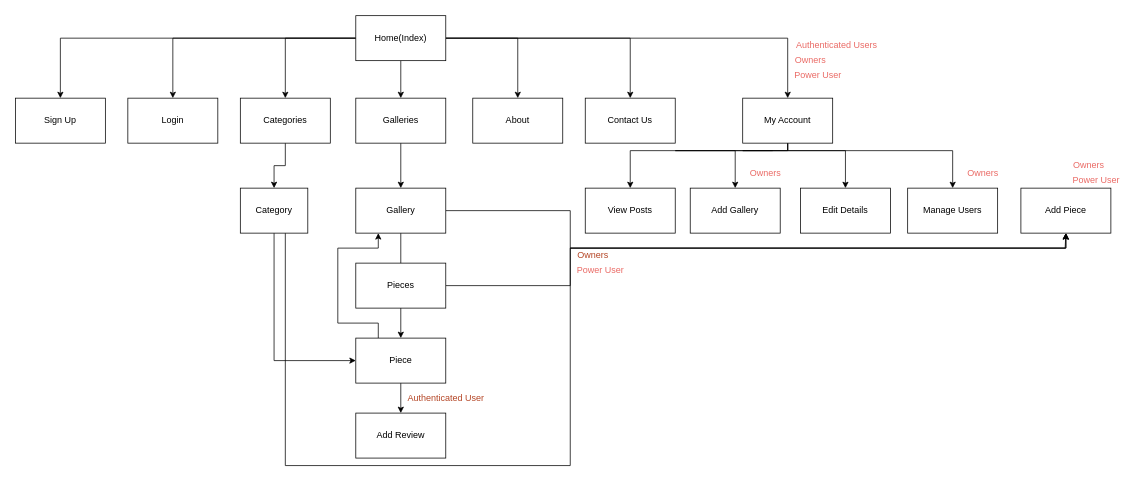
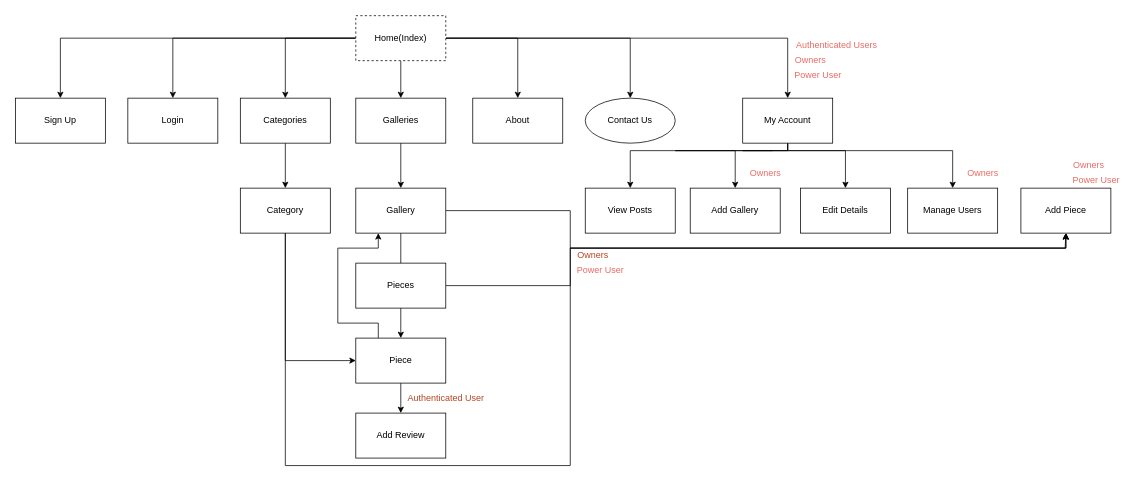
  <mxCell id="0" />
  <mxCell id="1" parent="0" />
  <mxCell id="2" style="edgeStyle=orthogonalEdgeStyle;rounded=0;orthogonalLoop=1;jettySize=auto;html=1;exitX=0.5;exitY=1;exitDx=0;exitDy=0;entryX=0.5;entryY=0;entryDx=0;entryDy=0;" parent="1" source="9" target="27" edge="1"><mxGeometry relative="1" as="geometry" /></mxCell>
  <mxCell id="3" style="edgeStyle=orthogonalEdgeStyle;rounded=0;orthogonalLoop=1;jettySize=auto;html=1;exitX=0;exitY=0.5;exitDx=0;exitDy=0;entryX=0.5;entryY=0;entryDx=0;entryDy=0;" parent="1" source="9" target="22" edge="1"><mxGeometry relative="1" as="geometry" /></mxCell>
  <mxCell id="4" style="edgeStyle=orthogonalEdgeStyle;rounded=0;orthogonalLoop=1;jettySize=auto;html=1;entryX=0.5;entryY=0;entryDx=0;entryDy=0;" parent="1" source="9" target="10" edge="1"><mxGeometry relative="1" as="geometry" /></mxCell>
  <mxCell id="5" style="edgeStyle=orthogonalEdgeStyle;rounded=0;orthogonalLoop=1;jettySize=auto;html=1;entryX=0.5;entryY=0;entryDx=0;entryDy=0;" parent="1" source="9" target="16" edge="1"><mxGeometry relative="1" as="geometry" /></mxCell>
  <mxCell id="6" style="edgeStyle=orthogonalEdgeStyle;rounded=0;orthogonalLoop=1;jettySize=auto;html=1;entryX=0.5;entryY=0;entryDx=0;entryDy=0;" parent="1" source="9" target="35" edge="1"><mxGeometry relative="1" as="geometry" /></mxCell>
  <mxCell id="7" style="edgeStyle=orthogonalEdgeStyle;rounded=0;orthogonalLoop=1;jettySize=auto;html=1;entryX=0.5;entryY=0;entryDx=0;entryDy=0;" parent="1" source="9" target="15" edge="1"><mxGeometry relative="1" as="geometry" /></mxCell>
  <mxCell id="8" style="edgeStyle=orthogonalEdgeStyle;rounded=0;orthogonalLoop=1;jettySize=auto;html=1;entryX=0.5;entryY=0;entryDx=0;entryDy=0;" parent="1" source="9" target="36" edge="1"><mxGeometry relative="1" as="geometry" /></mxCell>
- <mxCell id="9" value="Home(Index)" style="rounded=0;whiteSpace=wrap;html=1;" parent="1" vertex="1"><mxGeometry x="474" y="20" width="120" height="60" as="geometry" /></mxCell>
+ <mxCell id="9" value="Home(Index)" style="rounded=0;whiteSpace=wrap;html=1;dashed=1;" parent="1" vertex="1"><mxGeometry x="474" y="20" width="120" height="60" as="geometry" /></mxCell>
  <mxCell id="10" value="Login" style="rounded=0;whiteSpace=wrap;html=1;" parent="1" vertex="1"><mxGeometry x="170" y="130" width="120" height="60" as="geometry" /></mxCell>
  <mxCell id="11" style="edgeStyle=orthogonalEdgeStyle;rounded=0;orthogonalLoop=1;jettySize=auto;html=1;entryX=0.5;entryY=0;entryDx=0;entryDy=0;" parent="1" target="19" edge="1"><mxGeometry relative="1" as="geometry"><mxPoint x="1030" y="200" as="sourcePoint" /><Array as="points"><mxPoint x="990" y="200" /><mxPoint x="1270" y="200" /></Array></mxGeometry></mxCell>
  <mxCell id="12" style="edgeStyle=orthogonalEdgeStyle;rounded=0;orthogonalLoop=1;jettySize=auto;html=1;entryX=0.5;entryY=0;entryDx=0;entryDy=0;" parent="1" source="15" target="20" edge="1"><mxGeometry relative="1" as="geometry"><Array as="points"><mxPoint x="1050" y="200" /><mxPoint x="1127" y="200" /></Array></mxGeometry></mxCell>
  <mxCell id="13" style="edgeStyle=orthogonalEdgeStyle;rounded=0;orthogonalLoop=1;jettySize=auto;html=1;entryX=0.5;entryY=0;entryDx=0;entryDy=0;" parent="1" source="15" target="18" edge="1"><mxGeometry relative="1" as="geometry"><Array as="points"><mxPoint x="900" y="200" /><mxPoint x="690" y="200" /></Array></mxGeometry></mxCell>
  <mxCell id="14" style="edgeStyle=orthogonalEdgeStyle;rounded=0;orthogonalLoop=1;jettySize=auto;html=1;entryX=0.5;entryY=0;entryDx=0;entryDy=0;" parent="1" source="15" target="17" edge="1"><mxGeometry relative="1" as="geometry"><Array as="points"><mxPoint x="900" y="200" /><mxPoint x="1120" y="200" /></Array></mxGeometry></mxCell>
  <mxCell id="15" value="&lt;div&gt;My Account&lt;/div&gt;" style="rounded=0;whiteSpace=wrap;html=1;" parent="1" vertex="1"><mxGeometry x="990" y="130" width="120" height="60" as="geometry" /></mxCell>
  <mxCell id="16" value="Sign Up" style="rounded=0;whiteSpace=wrap;html=1;" parent="1" vertex="1"><mxGeometry x="20" y="130" width="120" height="60" as="geometry" /></mxCell>
  <mxCell id="17" value="Add Gallery" style="rounded=0;whiteSpace=wrap;html=1;" parent="1" vertex="1"><mxGeometry x="920" y="250" width="120" height="60" as="geometry" /></mxCell>
  <mxCell id="18" value="View Posts" style="rounded=0;whiteSpace=wrap;html=1;" parent="1" vertex="1"><mxGeometry x="780" y="250" width="120" height="60" as="geometry" /></mxCell>
  <mxCell id="19" value="Manage Users" style="rounded=0;whiteSpace=wrap;html=1;" parent="1" vertex="1"><mxGeometry x="1210" y="250" width="120" height="60" as="geometry" /></mxCell>
  <mxCell id="20" value="Edit Details" style="rounded=0;whiteSpace=wrap;html=1;" parent="1" vertex="1"><mxGeometry x="1067" y="250" width="120" height="60" as="geometry" /></mxCell>
  <mxCell id="21" style="edgeStyle=orthogonalEdgeStyle;rounded=0;orthogonalLoop=1;jettySize=auto;html=1;exitX=0.5;exitY=1;exitDx=0;exitDy=0;entryX=0.5;entryY=0;entryDx=0;entryDy=0;" parent="1" source="22" target="25" edge="1"><mxGeometry relative="1" as="geometry" /></mxCell>
  <mxCell id="22" value="Categories" style="rounded=0;whiteSpace=wrap;html=1;" parent="1" vertex="1"><mxGeometry x="320" y="130" width="120" height="60" as="geometry" /></mxCell>
  <mxCell id="23" style="edgeStyle=orthogonalEdgeStyle;rounded=0;orthogonalLoop=1;jettySize=auto;html=1;exitX=0.5;exitY=1;exitDx=0;exitDy=0;entryX=0;entryY=0.5;entryDx=0;entryDy=0;" parent="1" source="25" target="33" edge="1"><mxGeometry relative="1" as="geometry" /></mxCell>
  <mxCell id="24" style="edgeStyle=orthogonalEdgeStyle;rounded=0;orthogonalLoop=1;jettySize=auto;html=1;entryX=0.5;entryY=1;entryDx=0;entryDy=0;fontColor=#000000;" parent="1" source="25" target="44" edge="1"><mxGeometry relative="1" as="geometry"><Array as="points"><mxPoint x="380" y="620" /><mxPoint x="760" y="620" /><mxPoint x="760" y="330" /><mxPoint x="1421" y="330" /></Array></mxGeometry></mxCell>
- <mxCell id="25" value="Category" style="rounded=0;whiteSpace=wrap;html=1;" parent="1" vertex="1"><mxGeometry x="320" y="250" width="90" height="60" as="geometry" /></mxCell>
+ <mxCell id="25" value="Category" style="rounded=0;whiteSpace=wrap;html=1;" parent="1" vertex="1"><mxGeometry x="320" y="250" width="120" height="60" as="geometry" /></mxCell>
  <mxCell id="26" value="" style="edgeStyle=orthogonalEdgeStyle;rounded=0;orthogonalLoop=1;jettySize=auto;html=1;" parent="1" source="27" target="30" edge="1"><mxGeometry relative="1" as="geometry" /></mxCell>
  <mxCell id="27" value="Galleries" style="rounded=0;whiteSpace=wrap;html=1;" parent="1" vertex="1"><mxGeometry x="474" y="130" width="120" height="60" as="geometry" /></mxCell>
  <mxCell id="28" style="edgeStyle=orthogonalEdgeStyle;rounded=0;orthogonalLoop=1;jettySize=auto;html=1;exitX=0.5;exitY=1;exitDx=0;exitDy=0;" parent="1" source="30" target="33" edge="1"><mxGeometry relative="1" as="geometry" /></mxCell>
  <mxCell id="29" style="edgeStyle=orthogonalEdgeStyle;rounded=0;orthogonalLoop=1;jettySize=auto;html=1;exitX=1;exitY=0.5;exitDx=0;exitDy=0;entryX=0.5;entryY=1;entryDx=0;entryDy=0;" parent="1" source="30" target="44" edge="1"><mxGeometry relative="1" as="geometry"><mxPoint x="680" y="530" as="targetPoint" /><Array as="points"><mxPoint x="760" y="280" /><mxPoint x="760" y="330" /><mxPoint x="1420" y="330" /><mxPoint x="1420" y="310" /></Array></mxGeometry></mxCell>
  <mxCell id="30" value="Gallery" style="rounded=0;whiteSpace=wrap;html=1;" parent="1" vertex="1"><mxGeometry x="474" y="250" width="120" height="60" as="geometry" /></mxCell>
  <mxCell id="31" value="" style="edgeStyle=orthogonalEdgeStyle;rounded=0;orthogonalLoop=1;jettySize=auto;html=1;" parent="1" source="33" target="34" edge="1"><mxGeometry relative="1" as="geometry" /></mxCell>
  <mxCell id="32" style="edgeStyle=orthogonalEdgeStyle;rounded=0;orthogonalLoop=1;jettySize=auto;html=1;entryX=0.25;entryY=1;entryDx=0;entryDy=0;fontColor=#000000;exitX=0.25;exitY=0;exitDx=0;exitDy=0;" parent="1" source="33" target="30" edge="1"><mxGeometry relative="1" as="geometry"><Array as="points"><mxPoint x="504" y="430" /><mxPoint x="450" y="430" /><mxPoint x="450" y="330" /><mxPoint x="504" y="330" /></Array></mxGeometry></mxCell>
  <mxCell id="33" value="Piece" style="rounded=0;whiteSpace=wrap;html=1;" parent="1" vertex="1"><mxGeometry x="474" y="450" width="120" height="60" as="geometry" /></mxCell>
  <mxCell id="34" value="Add Review" style="rounded=0;whiteSpace=wrap;html=1;" parent="1" vertex="1"><mxGeometry x="474" y="550" width="120" height="60" as="geometry" /></mxCell>
  <mxCell id="35" value="About" style="rounded=0;whiteSpace=wrap;html=1;" parent="1" vertex="1"><mxGeometry x="630" y="130" width="120" height="60" as="geometry" /></mxCell>
- <mxCell id="36" value="Contact Us" style="rounded=0;whiteSpace=wrap;html=1;" parent="1" vertex="1"><mxGeometry x="780" y="130" width="120" height="60" as="geometry" /></mxCell>
+ <mxCell id="36" value="Contact Us" style="ellipse;whiteSpace=wrap;html=1;" parent="1" vertex="1"><mxGeometry x="780" y="130" width="120" height="60" as="geometry" /></mxCell>
  <mxCell id="37" style="edgeStyle=orthogonalEdgeStyle;rounded=0;orthogonalLoop=1;jettySize=auto;html=1;exitX=0.5;exitY=1;exitDx=0;exitDy=0;" parent="1" source="17" target="17" edge="1"><mxGeometry relative="1" as="geometry" /></mxCell>
  <mxCell id="38" value="&lt;font color=&quot;#EA6B66&quot;&gt;Authenticated Users&lt;/font&gt;" style="text;html=1;resizable=0;autosize=1;align=center;verticalAlign=middle;points=[];fillColor=none;strokeColor=none;rounded=0;" parent="1" vertex="1"><mxGeometry x="1050" y="50" width="130" height="20" as="geometry" /></mxCell>
  <mxCell id="39" value="&lt;font&gt;Authenticated User&lt;/font&gt;" style="text;html=1;resizable=0;autosize=1;align=center;verticalAlign=middle;points=[];fillColor=none;strokeColor=none;rounded=0;fontColor=#B44525;" parent="1" vertex="1"><mxGeometry x="534" y="520" width="120" height="20" as="geometry" /></mxCell>
  <mxCell id="40" value="&lt;font color=&quot;#EA6B66&quot;&gt;Owners&lt;/font&gt;" style="text;html=1;resizable=0;autosize=1;align=center;verticalAlign=middle;points=[];fillColor=none;strokeColor=none;rounded=0;" parent="1" vertex="1"><mxGeometry x="990" y="220" width="60" height="20" as="geometry" /></mxCell>
  <mxCell id="41" value="&lt;font color=&quot;#EA6B66&quot;&gt;Owners&lt;/font&gt;" style="text;html=1;resizable=0;autosize=1;align=center;verticalAlign=middle;points=[];fillColor=none;strokeColor=none;rounded=0;" parent="1" vertex="1"><mxGeometry x="1421" y="210" width="60" height="20" as="geometry" /></mxCell>
  <mxCell id="42" value="&lt;font color=&quot;#EA6B66&quot;&gt;Power User&lt;/font&gt;" style="text;html=1;resizable=0;autosize=1;align=center;verticalAlign=middle;points=[];fillColor=none;strokeColor=none;rounded=0;" parent="1" vertex="1"><mxGeometry x="1421" y="230" width="80" height="20" as="geometry" /></mxCell>
  <mxCell id="43" value="&lt;font color=&quot;#EA6B66&quot;&gt;Owners&lt;/font&gt;" style="text;html=1;resizable=0;autosize=1;align=center;verticalAlign=middle;points=[];fillColor=none;strokeColor=none;rounded=0;" parent="1" vertex="1"><mxGeometry x="1280" y="220" width="60" height="20" as="geometry" /></mxCell>
  <mxCell id="44" value="&lt;span style=&quot;background-color: rgb(255 , 255 , 255)&quot;&gt;Add Piece&lt;/span&gt;" style="rounded=0;whiteSpace=wrap;html=1;fontColor=#000000;strokeColor=#000000;fillColor=#FFFFFF;" parent="1" vertex="1"><mxGeometry x="1361" y="250" width="120" height="60" as="geometry" /></mxCell>
  <mxCell id="45" value="&lt;font&gt;Owners&lt;/font&gt;" style="text;html=1;resizable=0;autosize=1;align=center;verticalAlign=middle;points=[];fillColor=none;strokeColor=none;rounded=0;fontColor=#B44525;" parent="1" vertex="1"><mxGeometry x="760" y="330" width="60" height="20" as="geometry" /></mxCell>
  <mxCell id="46" value="&lt;font color=&quot;#EA6B66&quot;&gt;Power User&lt;/font&gt;" style="text;html=1;resizable=0;autosize=1;align=center;verticalAlign=middle;points=[];fillColor=none;strokeColor=none;rounded=0;" parent="1" vertex="1"><mxGeometry x="760" y="350" width="80" height="20" as="geometry" /></mxCell>
  <mxCell id="47" value="&lt;font color=&quot;#EA6B66&quot;&gt;Power User&lt;/font&gt;" style="text;html=1;resizable=0;autosize=1;align=center;verticalAlign=middle;points=[];fillColor=none;strokeColor=none;rounded=0;" parent="1" vertex="1"><mxGeometry x="1050" y="90" width="80" height="20" as="geometry" /></mxCell>
  <mxCell id="48" value="&lt;font color=&quot;#EA6B66&quot;&gt;Owners&lt;/font&gt;" style="text;html=1;resizable=0;autosize=1;align=center;verticalAlign=middle;points=[];fillColor=none;strokeColor=none;rounded=0;" parent="1" vertex="1"><mxGeometry x="1050" y="70" width="60" height="20" as="geometry" /></mxCell>
  <mxCell id="49" style="edgeStyle=orthogonalEdgeStyle;rounded=0;orthogonalLoop=1;jettySize=auto;html=1;entryX=0.5;entryY=1;entryDx=0;entryDy=0;" edge="1" parent="1" source="50" target="44"><mxGeometry relative="1" as="geometry"><mxPoint x="760" y="380" as="targetPoint" /><Array as="points"><mxPoint x="760" y="380" /><mxPoint x="760" y="330" /><mxPoint x="1421" y="330" /></Array></mxGeometry></mxCell>
  <mxCell id="50" value="Pieces" style="rounded=0;whiteSpace=wrap;html=1;" vertex="1" parent="1"><mxGeometry x="474" y="350" width="120" height="60" as="geometry" /></mxCell>
